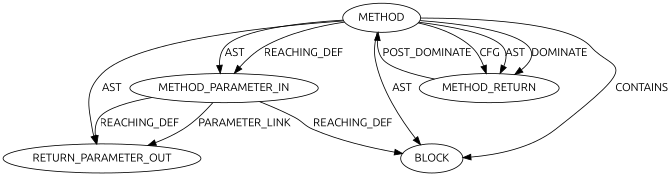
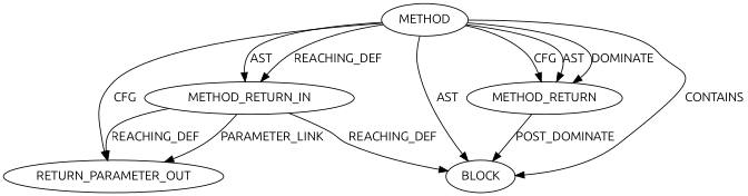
  digraph {
    fontname=Ubuntu
    node [CODE=p1 EVALUATION_STRATEGY=BY_VALUE ORDER=1 TYPE_FULL_NAME=ANY fontname=Ubuntu]
    edge [fontname=Ubuntu]
    n1 [INDEX=1 IS_VARIADIC=false NAME=p1 label=RETURN_PARAMETER_OUT]
    n2 [CODE=RET ORDER=2 label=METHOD_RETURN]
    n3 [AST_PARENT_FULL_NAME="<global>" AST_PARENT_TYPE=NAMESPACE_BLOCK CODE="<empty>" FILENAME="<empty>" FULL_NAME=iov_iter_is_kvec IS_EXTERNAL=true NAME=iov_iter_is_kvec ORDER=0 label=METHOD EVALUATION_STRATEGY="" TYPE_FULL_NAME=""]
-   n4 [INDEX=1 IS_VARIADIC=false NAME=p1 label=METHOD_PARAMETER_IN]
+   n4 [INDEX=1 IS_VARIADIC=false NAME=p1 label=METHOD_RETURN_IN]
    n5 [ARGUMENT_INDEX=1 CODE="<empty>" label=BLOCK EVALUATION_STRATEGY=""]
-   n2 -> n3 [label=POST_DOMINATE]
-   n3 -> n1 [label=AST]
+   n2 -> n5 [label=POST_DOMINATE]
+   n3 -> n1 [label=CFG]
    n3 -> n2 [label=CFG]
    n3 -> n2 [label=AST]
    n3 -> n2 [label=DOMINATE]
    n3 -> n4 [label=REACHING_DEF]
    n3 -> n4 [label=AST]
    n3 -> n5 [label=CONTAINS]
    n3 -> n5 [label=AST]
    n4 -> n1 [label=PARAMETER_LINK]
    n4 -> n1 [VARIABLE=p1 label=REACHING_DEF]
    n4 -> n5 [VARIABLE=p1 label=REACHING_DEF]
  }
